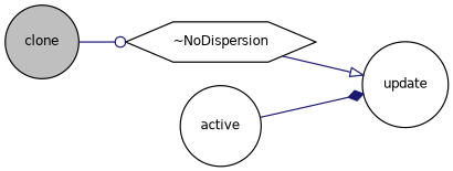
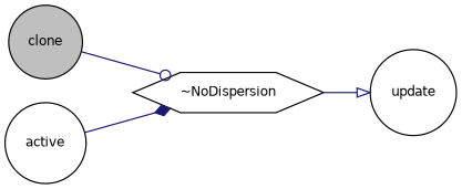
  digraph {
    rankdir=LR
    node [color=black fontname=Helvetica fontsize=10 shape=circle]
    edge [color=midnightblue fontname=Helvetica fontsize=10 labelfontname=Helvetica labelfontsize=10 style=solid]
    n1 [fillcolor=grey75 fontcolor=black height=0.2 label=clone style=filled width=0.4]
    n2 [height=0.2 label="~NoDispersion" shape=hexagon width=0.4]
    n3 [height=0.2 label=active width=0.4]
    n4 [height=0.2 label=update width=0.4]
    n1 -> n2 [arrowhead=odot]
    n2 -> n4 [arrowhead=onormal]
-   n3 -> n4 [arrowhead=diamond]
+   n3 -> n2 [arrowhead=diamond]
  }
